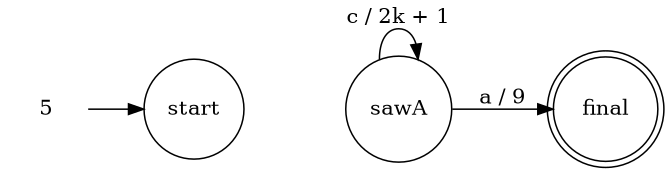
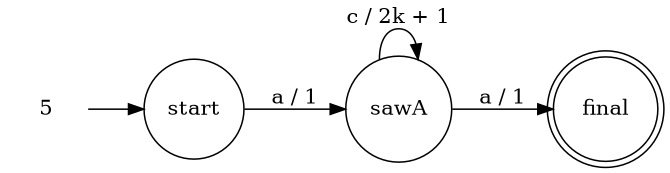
  digraph {
    rankdir=LR
    node [shape=circle]
    n1 [label=5 shape=plaintext]
    n2 [label=start]
    n3 [label=sawA]
    n4 [label=final shape=doublecircle]
    n1 -> n2
+   n2 -> n3 [label="a / 1"]
    n3 -> n3 [label="c / 2k + 1"]
-   n3 -> n4 [label="a / 9"]
+   n3 -> n4 [label="a / 1"]
  }
